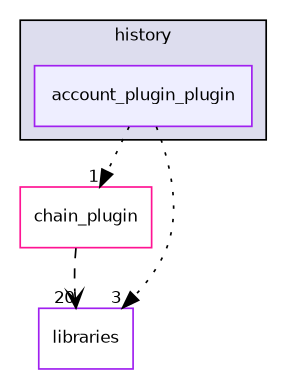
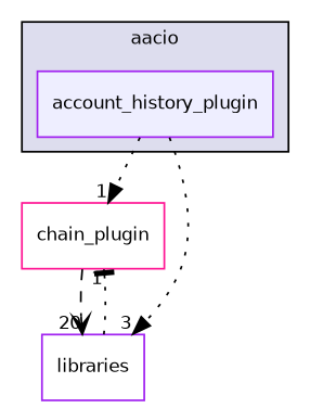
  digraph {
    compound=true
    node [color=purple fillcolor=white fontname=Helvetica fontsize=10 shape=box style=filled]
    edge [arrowhead=normal headlabel=1 labeldistance=1.5 labelfontname=Helvetica labelfontsize=10 style=dotted]
-   n1 [fillcolor="#eeeeff" label=account_plugin_plugin pencolor=black]
+   n1 [fillcolor="#eeeeff" label=account_history_plugin pencolor=black]
    n2 [color=deeppink label=chain_plugin]
    n3 [label=libraries]
    subgraph cluster_1 {
      bgcolor="#ddddee"
      fontname=Helvetica
      fontsize=10
-     label=history
+     label=aacio
      pencolor=black
      n1
    }
    n1 -> n2
    n1 -> n3 [headlabel=3]
    n2 -> n3 [arrowhead=vee headlabel=20 style=dashed]
+   n3 -> n2 [arrowhead=tee]
  }
